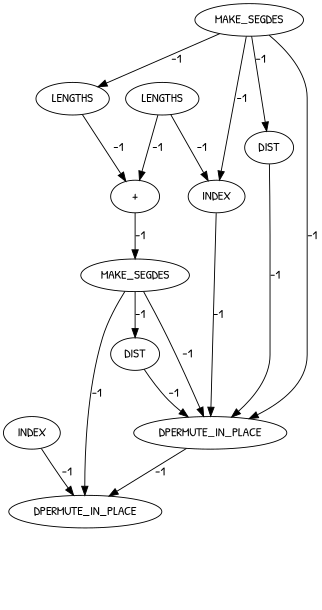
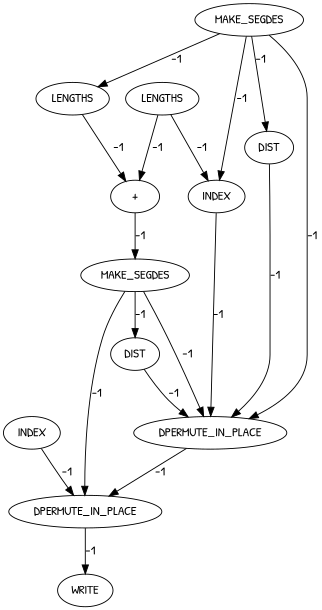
  digraph {
    fontname="Patrick Hand"
    node [cost=0 fontname="Patrick Hand"]
    edge [cost=-1 fontname="Patrick Hand"]
    n1 [label="+"]
    n2 [label=MAKE_SEGDES]
    n3 [label=LENGTHS]
    n4 [label=INDEX]
    n5 [label=LENGTHS]
    n6 [label=DIST]
    n7 [label=DPERMUTE_IN_PLACE]
    n8 [label=DIST]
    n9 [label=DPERMUTE_IN_PLACE]
    n10 [label=INDEX]
    n11 [label=MAKE_SEGDES]
+   n12 [label=WRITE]
    n1 -> n2 [label=-1]
    n2 -> n7 [label=-1]
    n2 -> n8 [label=-1]
    n2 -> n9 [label=-1]
    n3 -> n1 [label=-1]
    n3 -> n4 [label=-1]
    n4 -> n7 [label=-1]
    n5 -> n1 [label=-1]
    n6 -> n7 [label=-1]
    n7 -> n9 [label=-1]
    n8 -> n7 [label=-1]
+   n9 -> n12 [label=-1]
    n10 -> n9 [label=-1]
    n11 -> n4 [label=-1]
    n11 -> n5 [label=-1]
    n11 -> n6 [label=-1]
    n11 -> n7 [label=-1]
  }
